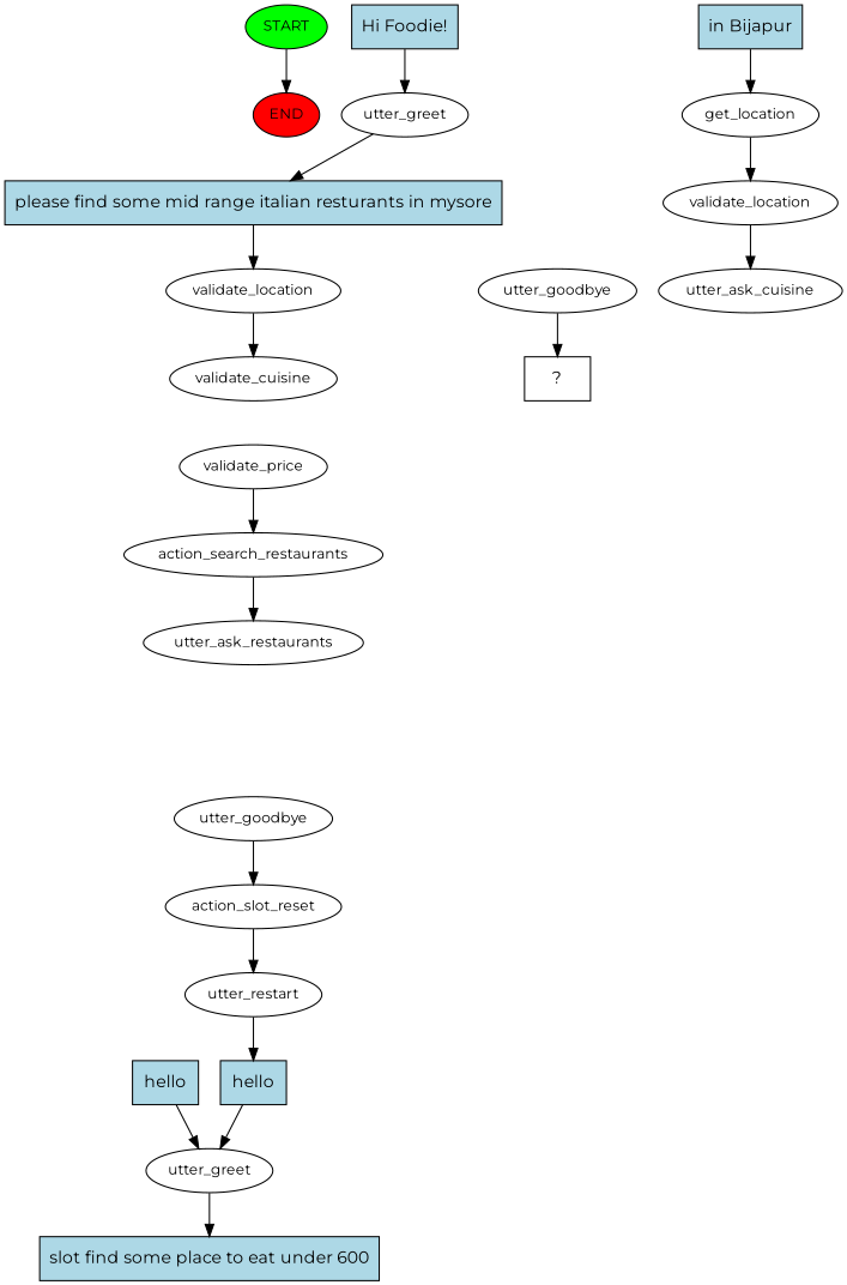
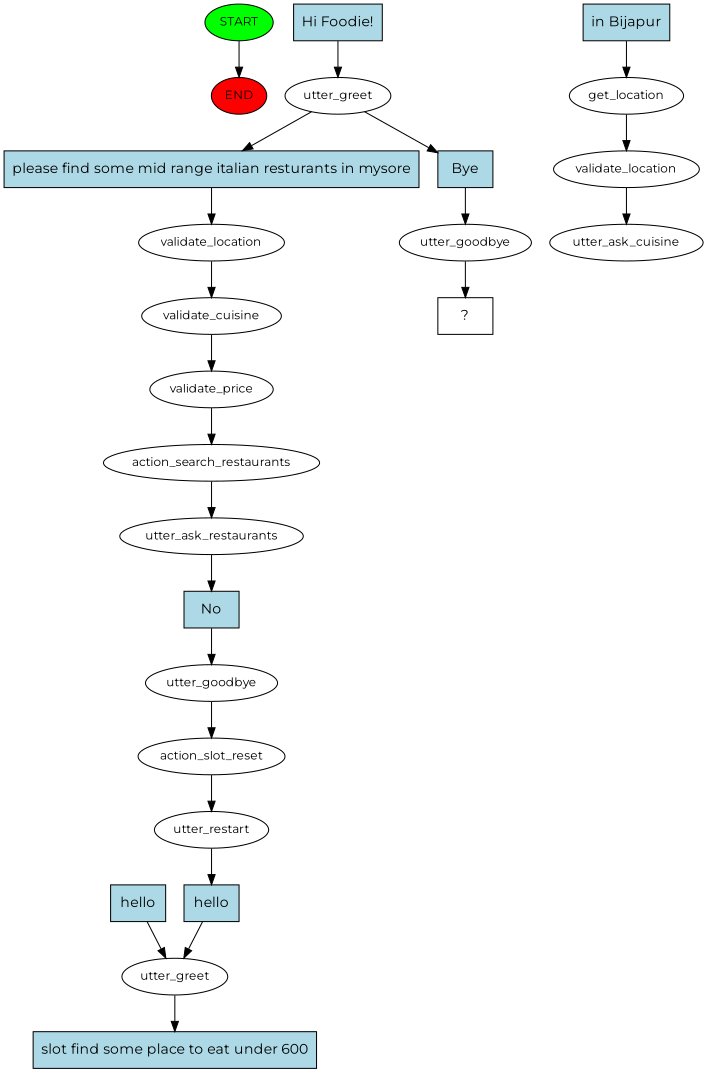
  digraph {
    fontname=Montserrat
    node [fontname=Montserrat fontsize=12]
    edge [fontname=Montserrat]
    n1 [fillcolor=green label=START style=filled]
    n2 [fillcolor=red label=END style=filled]
    n3 [fillcolor=lightblue label=hello shape=rect style=filled fontsize=""]
    n4 [label=utter_greet]
    n5 [fillcolor=lightblue label="slot find some place to eat under 600" shape=rect style=filled fontsize=""]
    n6 [fillcolor=lightblue label="in Bijapur" shape=rect style=filled fontsize=""]
    n7 [label=get_location]
    n8 [label=validate_location]
    n9 [label=utter_ask_cuisine]
    n10 [label=validate_cuisine]
    n11 [label=validate_price]
    n12 [label=action_search_restaurants]
    n13 [label=utter_ask_restaurants]
+   n14 [fillcolor=lightblue label=No shape=rect style=filled fontsize=""]
    n15 [label=utter_goodbye]
    n16 [label=action_slot_reset]
    n17 [label=utter_restart]
    n18 [fillcolor=lightblue label=hello shape=rect style=filled fontsize=""]
    n19 [fillcolor=lightblue label="Hi Foodie!" shape=rect style=filled fontsize=""]
    n20 [label=utter_greet]
    n21 [fillcolor=lightblue label="please find some mid range italian resturants in mysore" shape=rect style=filled fontsize=""]
+   n22 [fillcolor=lightblue label=Bye shape=rect style=filled fontsize=""]
    n23 [label=validate_location]
    n24 [label=utter_goodbye]
    n25 [label="  ?  " shape=rect fontsize=""]
    n1 -> n2
    n3 -> n4
    n4 -> n5
    n6 -> n7
    n7 -> n8
    n8 -> n9
+   n10 -> n11
    n11 -> n12
    n12 -> n13
+   n13 -> n14
+   n14 -> n15
    n15 -> n16
    n16 -> n17
    n17 -> n18
    n18 -> n4
    n19 -> n20
    n20 -> n21
+   n20 -> n22
    n21 -> n23
+   n22 -> n24
    n23 -> n10
    n24 -> n25
  }
